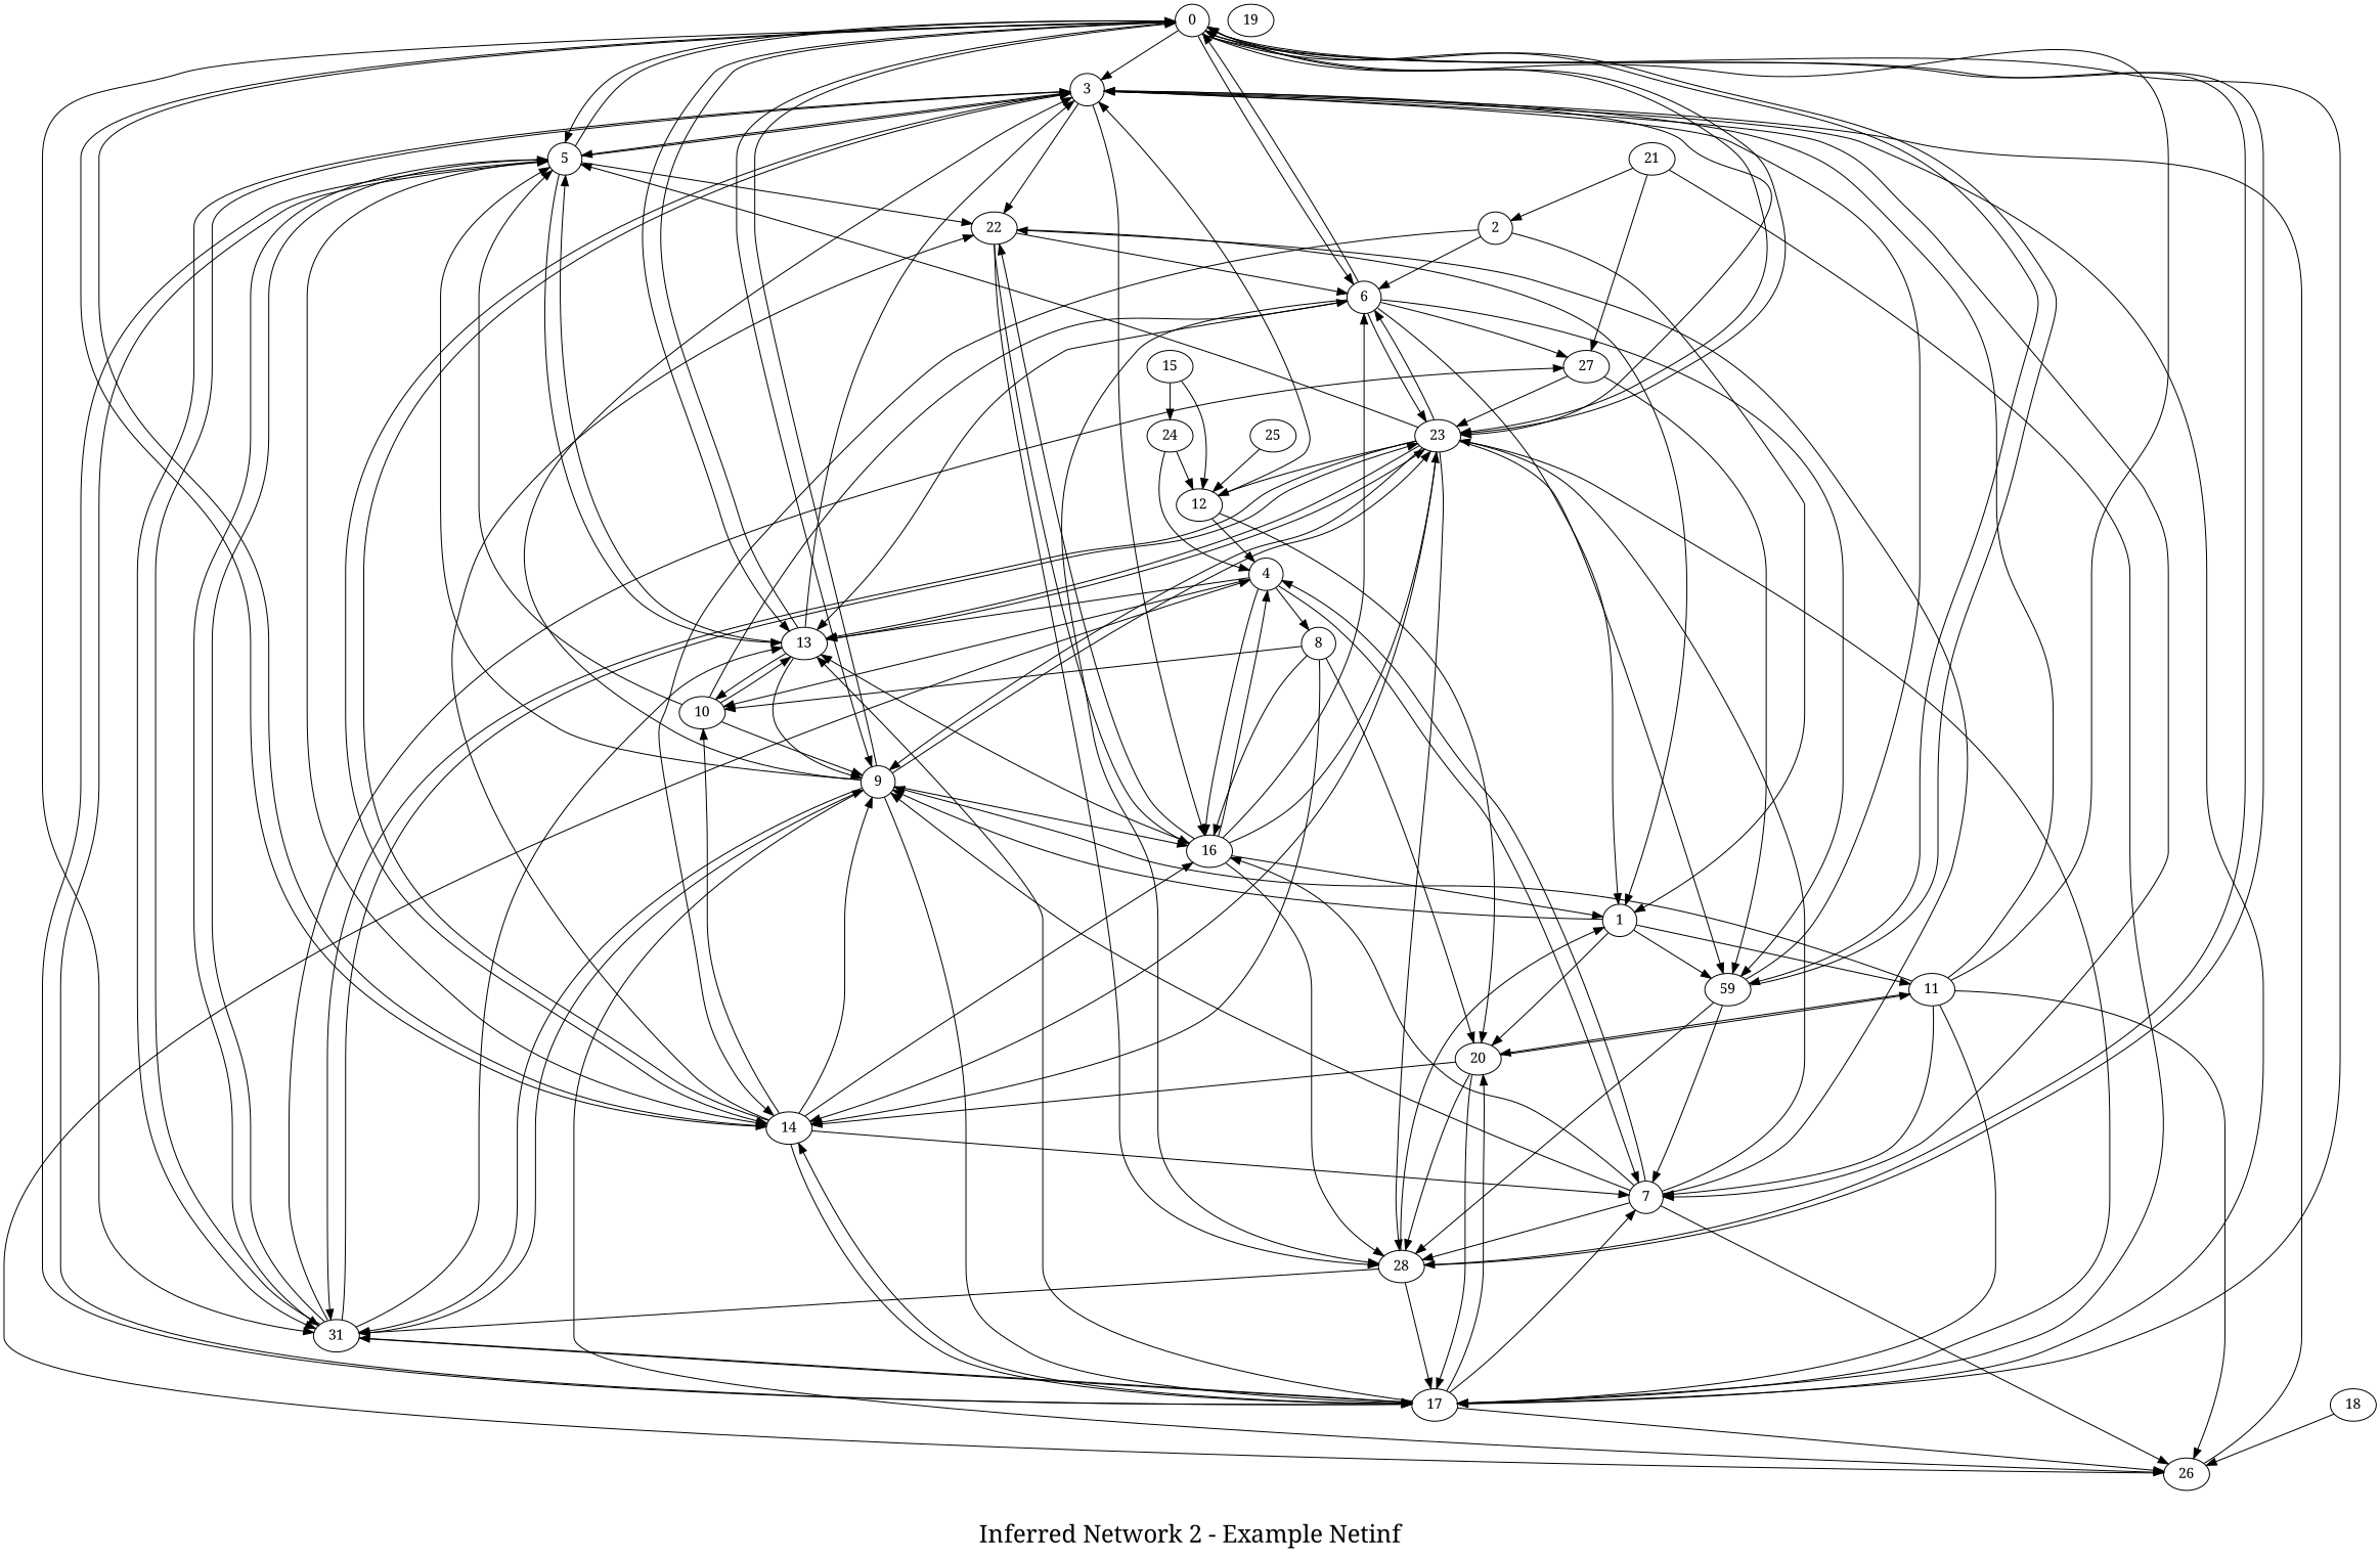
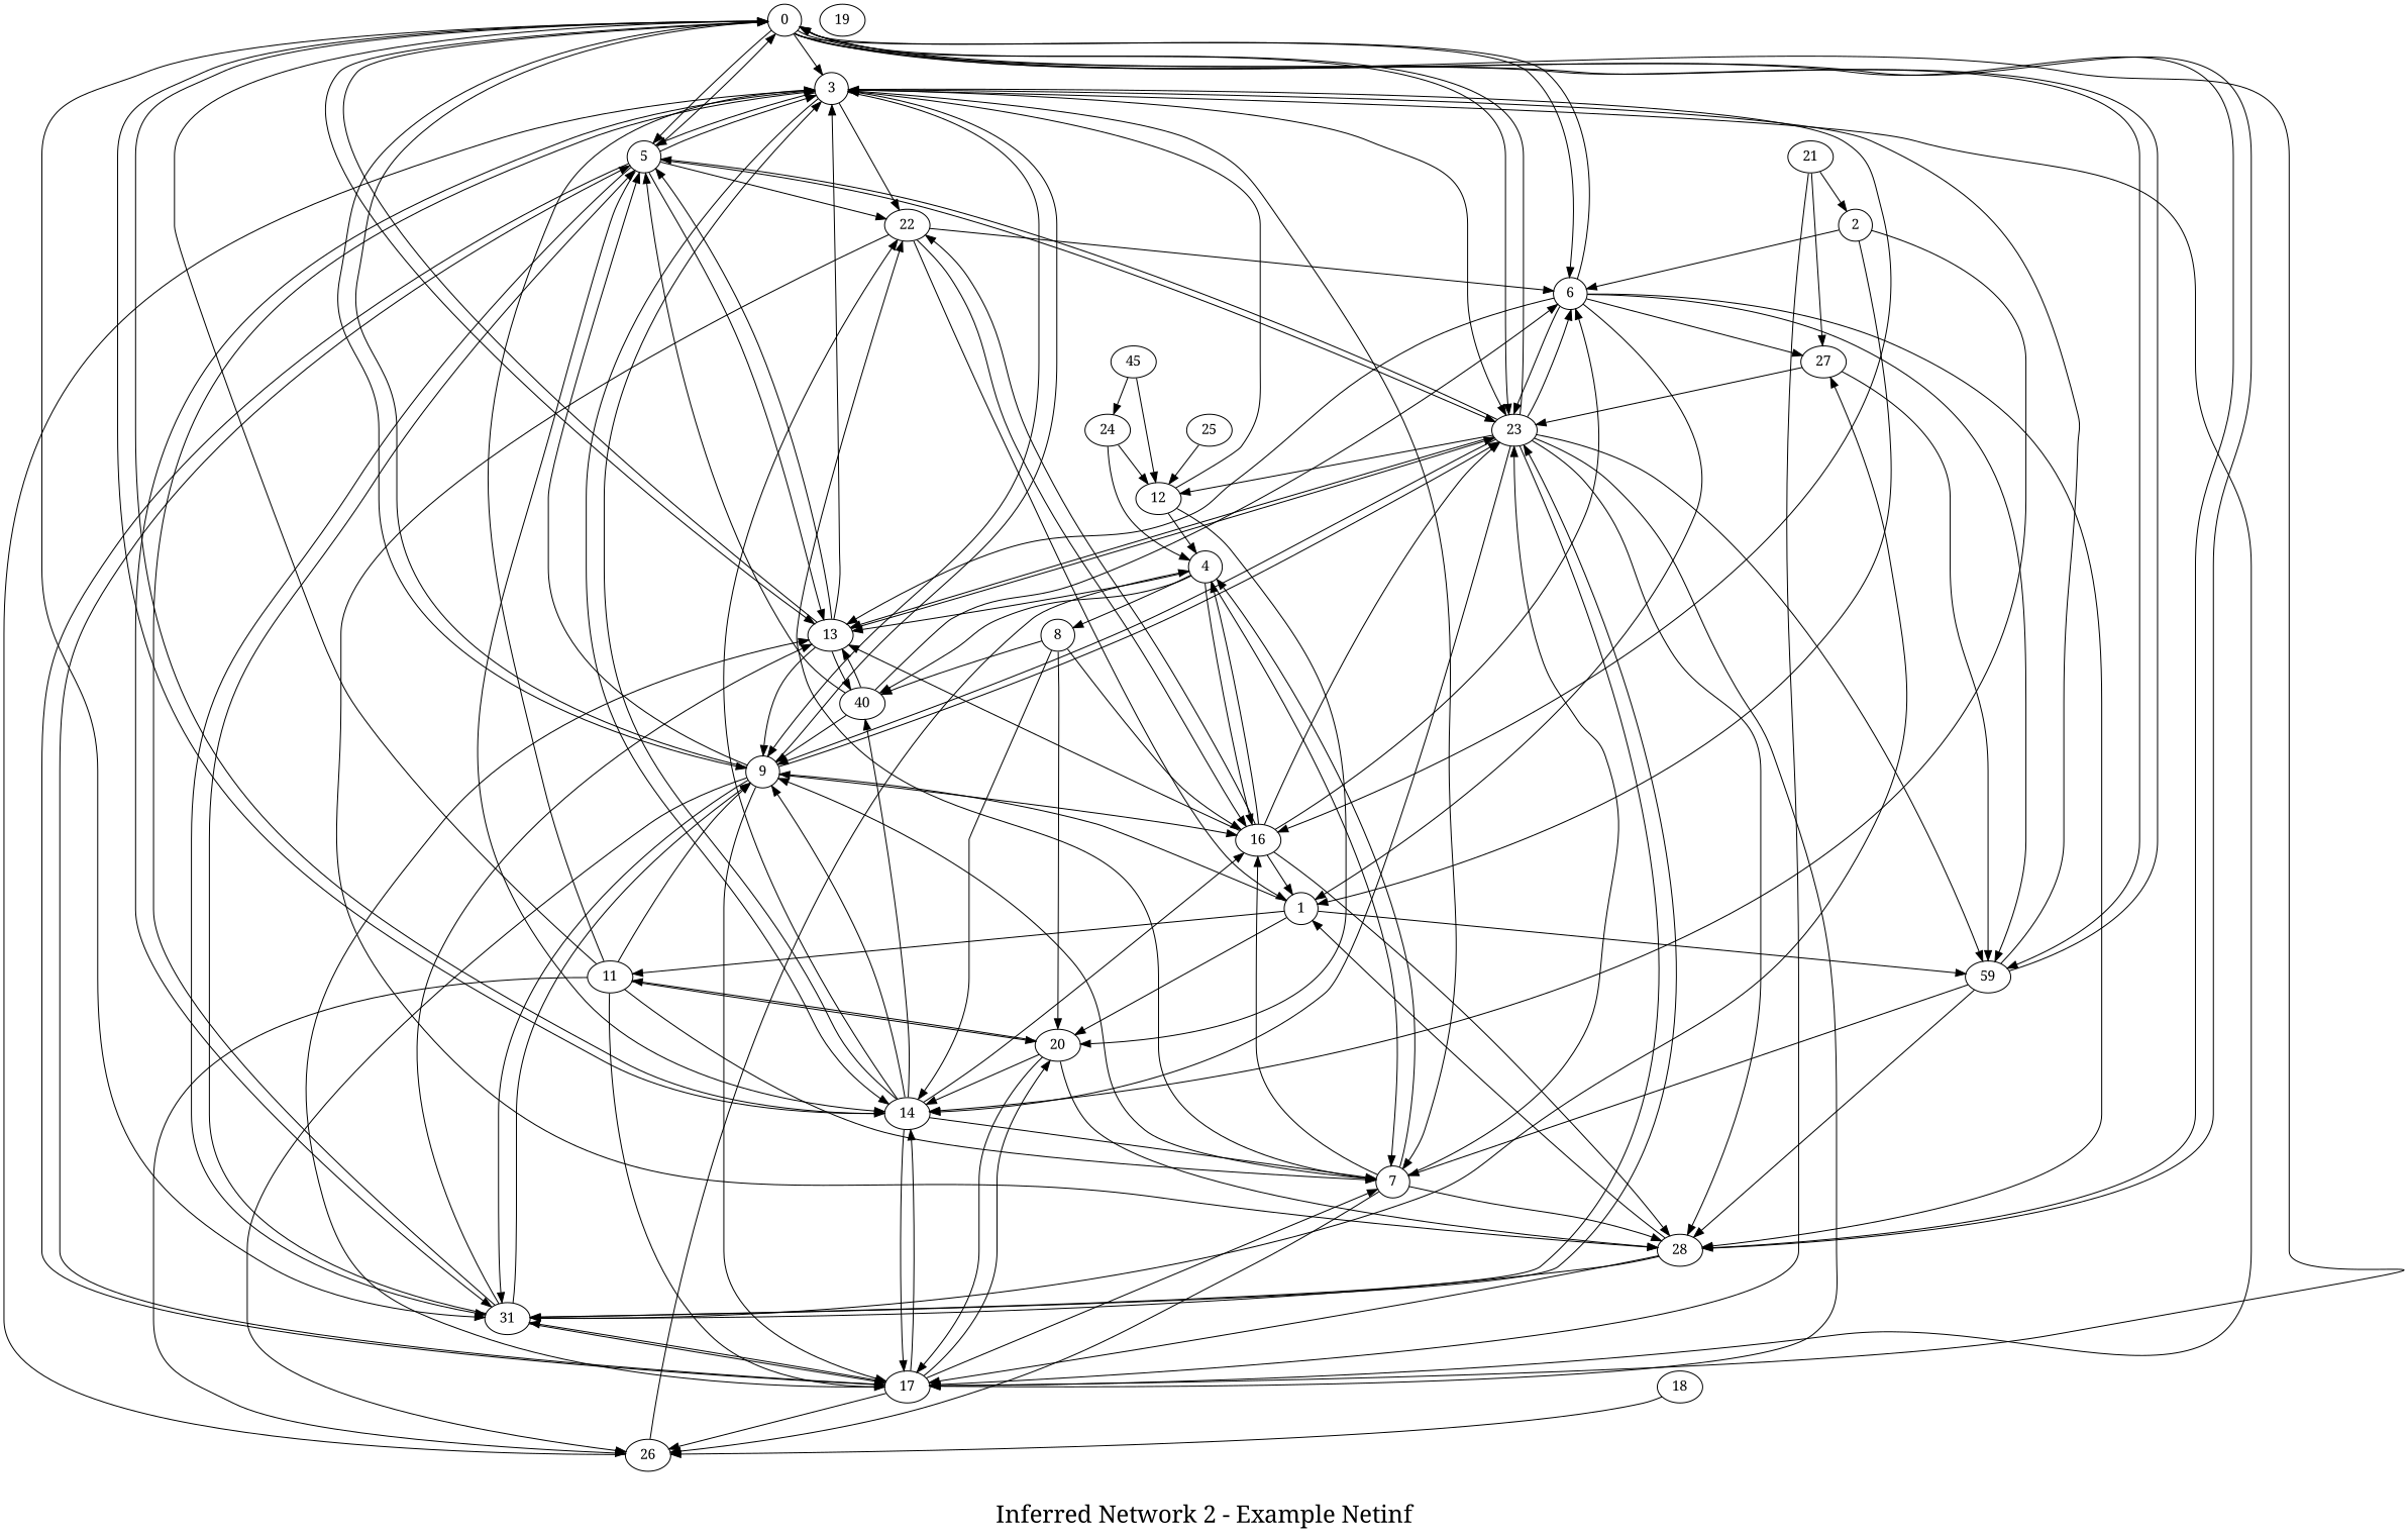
  digraph {
    fontname="Noto Serif"
    fontsize=24
    label="\nInferred Network 2 - Example Netinf\n"
    splines=true
    node [fontname="Noto Serif" shape=ellipse]
    edge [fontname="Noto Serif"]
    n1 [height=0.3 label=0 width=0.3]
    n2 [height=0.3 label=3 width=0.3]
    n3 [height=0.3 label=5 width=0.3]
    n4 [height=0.3 label=6 width=0.3]
    n5 [height=0.3 label=9 width=0.3]
    n6 [height=0.3 label=13 width=0.3]
    n7 [height=0.3 label=14 width=0.3]
    n8 [height=0.3 label=17 width=0.3]
    n9 [height=0.3 label=23 width=0.3]
    n10 [height=0.3 label=28 width=0.3]
    n11 [height=0.3 label=59 width=0.3]
    n12 [height=0.3 label=31 width=0.3]
    n13 [height=0.3 label=7 width=0.3]
    n14 [height=0.3 label=16 width=0.3]
    n15 [height=0.3 label=22 width=0.3]
    n16 [height=0.3 label=1 width=0.3]
    n17 [height=0.3 label=27 width=0.3]
    n18 [height=0.3 label=26 width=0.3]
-   n19 [height=0.3 label=10 width=0.3]
+   n19 [height=0.3 label=40 width=0.3]
    n20 [height=0.3 label=20 width=0.3]
    n21 [height=0.3 label=12 width=0.3]
    n22 [height=0.3 label=11 width=0.3]
    n23 [height=0.3 label=2 width=0.3]
    n24 [height=0.3 label=4 width=0.3]
    n25 [height=0.3 label=8 width=0.3]
-   n26 [height=0.3 label=15 width=0.3]
+   n26 [height=0.3 label=45 width=0.3]
    n27 [height=0.3 label=24 width=0.3]
    n28 [height=0.3 label=18 width=0.3]
    n29 [height=0.3 label=19 width=0.3]
    n30 [height=0.3 label=21 width=0.3]
    n31 [height=0.3 label=25 width=0.3]
    n1 -> n2
    n1 -> n3
    n1 -> n4
    n1 -> n5
    n1 -> n6
    n1 -> n7
    n1 -> n8
    n1 -> n9
    n1 -> n10
    n1 -> n11
    n1 -> n12
    n2 -> n3
+   n2 -> n5
    n2 -> n7
    n2 -> n8
    n2 -> n9
    n2 -> n12
    n2 -> n13
    n2 -> n14
    n2 -> n15
    n3 -> n1
    n3 -> n2
    n3 -> n6
    n3 -> n7
    n3 -> n8
+   n3 -> n9
    n3 -> n12
    n3 -> n15
    n4 -> n1
    n4 -> n6
    n4 -> n9
    n4 -> n10
    n4 -> n11
    n4 -> n16
    n4 -> n17
    n5 -> n1
    n5 -> n2
    n5 -> n3
    n5 -> n8
    n5 -> n9
    n5 -> n12
    n5 -> n14
    n5 -> n18
    n6 -> n1
    n6 -> n2
    n6 -> n3
    n6 -> n5
    n6 -> n9
    n6 -> n19
    n7 -> n1
    n7 -> n2
    n7 -> n5
    n7 -> n8
    n7 -> n13
    n7 -> n14
    n7 -> n15
    n7 -> n19
    n8 -> n3
    n8 -> n6
    n8 -> n7
    n8 -> n12
    n8 -> n13
    n8 -> n18
    n8 -> n20
    n9 -> n1
    n9 -> n3
    n9 -> n4
    n9 -> n5
    n9 -> n6
    n9 -> n7
    n9 -> n8
    n9 -> n10
    n9 -> n11
    n9 -> n12
    n9 -> n21
    n10 -> n1
    n10 -> n8
    n10 -> n12
    n10 -> n16
    n11 -> n1
    n11 -> n2
    n11 -> n10
    n11 -> n13
    n12 -> n2
    n12 -> n3
    n12 -> n5
    n12 -> n6
    n12 -> n8
    n12 -> n9
    n12 -> n17
    n13 -> n5
    n13 -> n9
    n13 -> n10
    n13 -> n14
    n13 -> n15
    n13 -> n18
    n13 -> n24
    n14 -> n4
    n14 -> n6
    n14 -> n9
    n14 -> n10
    n14 -> n15
    n14 -> n16
    n14 -> n24
    n15 -> n4
    n15 -> n10
    n15 -> n14
    n15 -> n16
    n16 -> n5
    n16 -> n11
    n16 -> n20
    n16 -> n22
    n17 -> n9
    n17 -> n11
    n18 -> n2
    n18 -> n24
    n19 -> n3
    n19 -> n4
    n19 -> n5
    n19 -> n6
    n20 -> n7
    n20 -> n8
    n20 -> n10
    n20 -> n22
    n21 -> n2
    n21 -> n20
    n21 -> n24
    n22 -> n1
    n22 -> n2
    n22 -> n5
    n22 -> n8
    n22 -> n13
    n22 -> n18
    n22 -> n20
    n23 -> n4
    n23 -> n7
    n23 -> n16
    n24 -> n6
    n24 -> n13
    n24 -> n14
    n24 -> n19
    n24 -> n25
    n25 -> n7
    n25 -> n14
    n25 -> n19
    n25 -> n20
    n26 -> n21
    n26 -> n27
    n27 -> n21
    n27 -> n24
    n28 -> n18
    n30 -> n8
    n30 -> n17
    n30 -> n23
    n31 -> n21
  }
